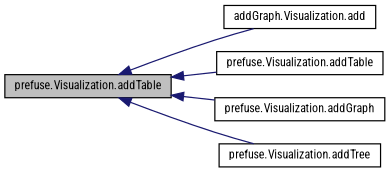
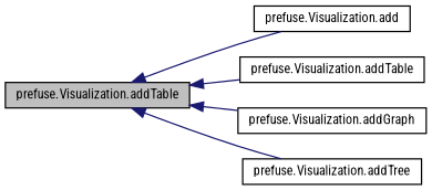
  digraph {
    rankdir=LR
    fontname="Roboto Condensed"
    node [color=black fillcolor=white fontname="Roboto Condensed" fontsize=10 shape=record style=filled]
    edge [color=midnightblue dir=back fontname="Roboto Condensed" fontsize=10 labelfontname=Helvetica labelfontsize=10 style=solid]
    n1 [fillcolor=grey75 fontcolor=black height=0.2 label="prefuse.Visualization.addTable" width=0.4]
-   n2 [height=0.2 label="addGraph.Visualization.add" width=0.4]
+   n2 [height=0.2 label="prefuse.Visualization.add" width=0.4]
    n3 [height=0.2 label="prefuse.Visualization.addTable" width=0.4]
    n4 [height=0.2 label="prefuse.Visualization.addGraph" width=0.4]
    n5 [height=0.2 label="prefuse.Visualization.addTree" width=0.4]
    n1 -> n2
    n1 -> n3
    n1 -> n4
    n1 -> n5
  }
